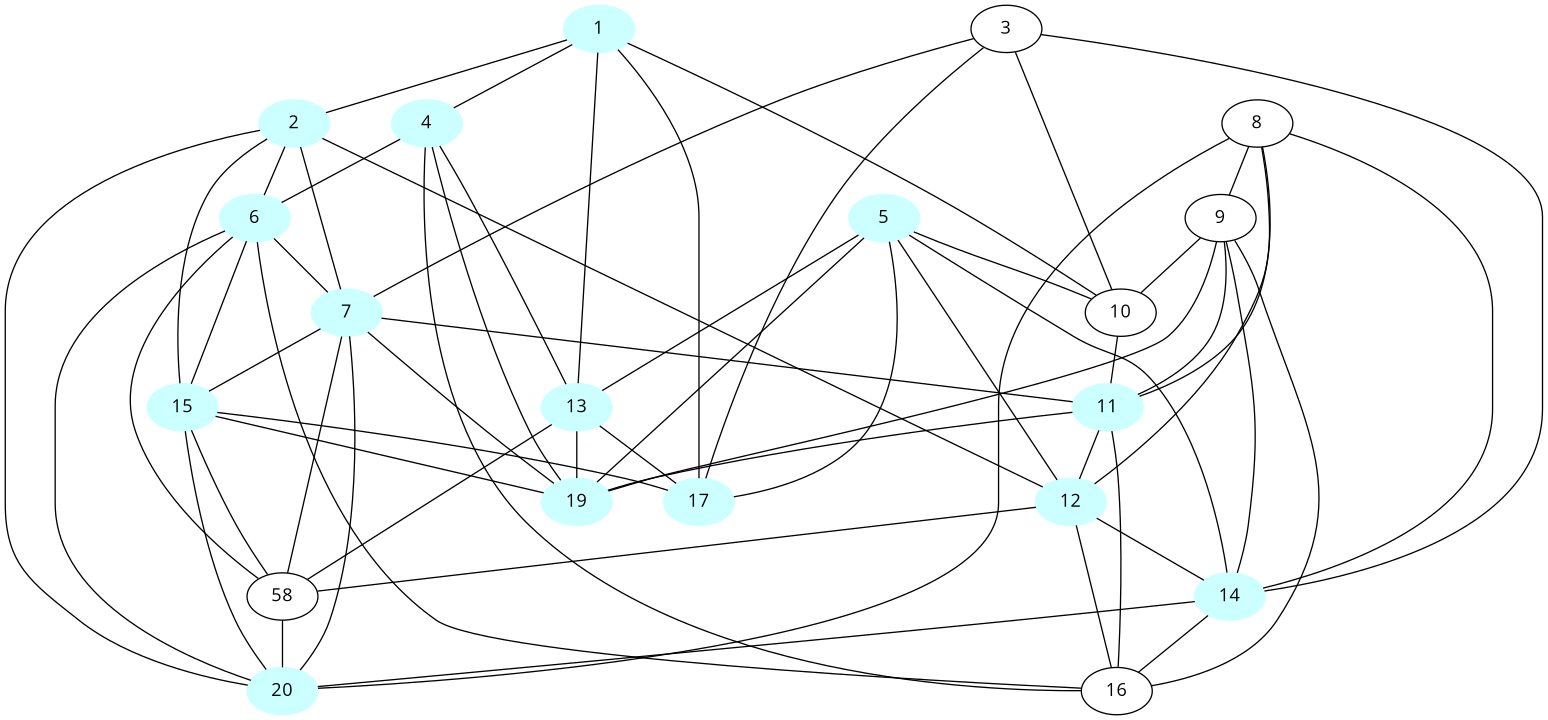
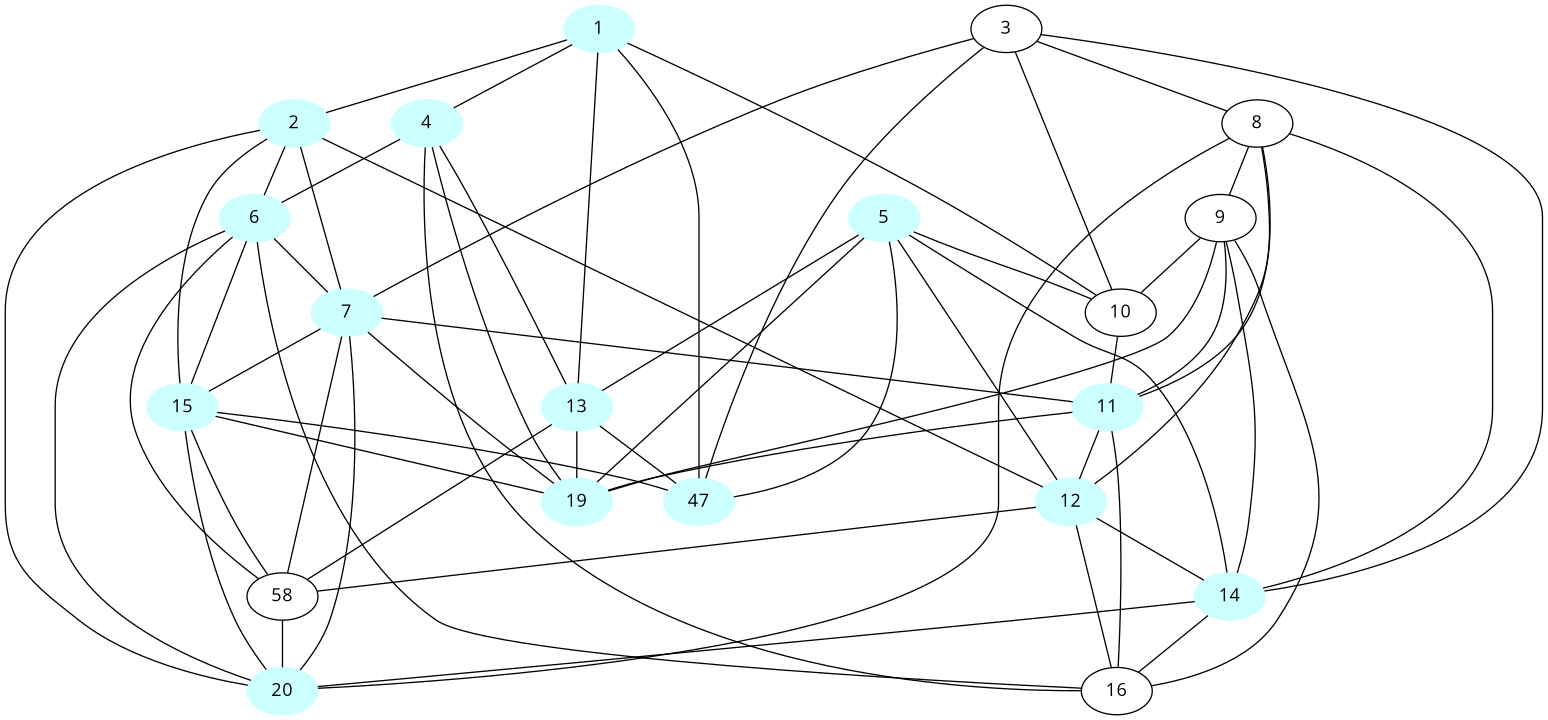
  graph {
    fontname="Open Sans"
    node [color="#CCFFFF" fontname="Open Sans" style=filled]
    edge [fontname="Open Sans"]
    1
    2
    4
    13
-   17
+   17 [label=47]
    10 [color="" style=""]
    6
    7
    12
    15
    20
    19
    16 [color="" style=""]
    n14 [label=58 color="" style=""]
    11
    14
    5
    3 [color="" style=""]
    8 [color="" style=""]
    9 [color="" style=""]
    1 -- 2
    1 -- 4
    1 -- 13
    1 -- 17
    1 -- 10
    2 -- 6
    2 -- 7
    2 -- 12
    2 -- 15
    2 -- 20
    4 -- 13
    4 -- 6
    4 -- 19
    4 -- 16
    13 -- 17
    13 -- 19
    13 -- n14
    10 -- 11
    6 -- 7
    6 -- 15
    6 -- 20
    6 -- 16
    6 -- n14
    7 -- 15
    7 -- 20
    7 -- 19
    7 -- n14
    7 -- 11
    12 -- 16
    12 -- n14
    12 -- 14
    15 -- 17
    15 -- 20
    15 -- 19
    15 -- n14
    n14 -- 20
    11 -- 12
    11 -- 19
    11 -- 16
    14 -- 20
    14 -- 16
    5 -- 13
    5 -- 17
    5 -- 10
    5 -- 12
    5 -- 19
    5 -- 14
    3 -- 17
    3 -- 10
    3 -- 7
    3 -- 14
+   3 -- 8
    8 -- 12
    8 -- 20
    8 -- 11
    8 -- 14
    8 -- 9
    9 -- 10
    9 -- 19
    9 -- 16
    9 -- 11
    9 -- 14
  }
